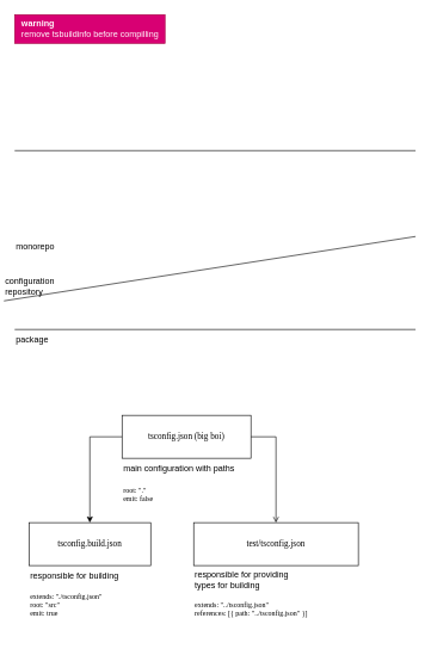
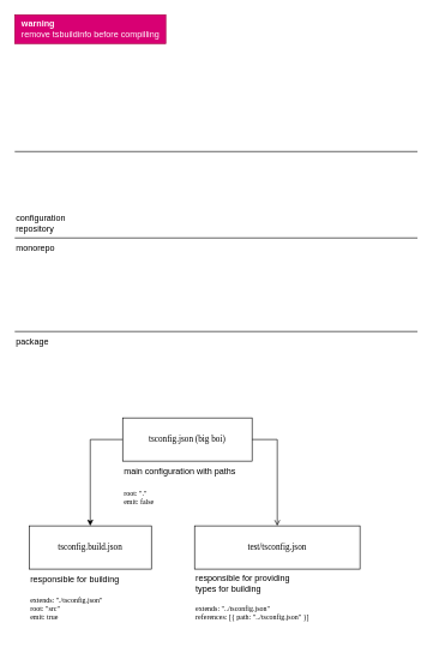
  <mxCell id="0" />
  <mxCell id="1" parent="0" />
  <mxCell id="2" value="" style="endArrow=none;html=1;rounded=0;exitX=0;exitY=1;exitDx=0;exitDy=0;exitPerimeter=0;movable=1;resizable=1;rotatable=1;deletable=1;editable=1;locked=0;connectable=1;" parent="1" source="3" edge="1"><mxGeometry width="50" height="50" relative="1" as="geometry"><mxPoint x="30" y="330" as="sourcePoint" /><mxPoint x="580" y="330" as="targetPoint" /></mxGeometry></mxCell>
- <mxCell id="3" value="configuration&lt;br&gt;repository" style="text;html=1;align=left;verticalAlign=middle;resizable=1;points=[];autosize=1;strokeColor=none;fillColor=none;movable=1;rotatable=1;deletable=1;editable=1;locked=0;connectable=1;" parent="1" vertex="1"><mxGeometry x="5" y="380" width="90" height="40" as="geometry" /></mxCell>
+ <mxCell id="3" value="configuration&lt;br&gt;repository" style="text;html=1;align=left;verticalAlign=middle;resizable=1;points=[];autosize=1;strokeColor=none;fillColor=none;movable=1;rotatable=1;deletable=1;editable=1;locked=0;connectable=1;" parent="1" vertex="1"><mxGeometry y="290" width="90" height="40" as="geometry" x="20" /></mxCell>
  <mxCell id="4" value="monorepo" style="text;html=1;align=left;verticalAlign=middle;resizable=1;points=[];autosize=1;strokeColor=none;fillColor=none;movable=1;rotatable=1;deletable=1;editable=1;locked=0;connectable=1;" parent="1" vertex="1"><mxGeometry y="330" width="80" height="30" as="geometry" x="20" /></mxCell>
  <mxCell id="5" value="" style="endArrow=none;html=1;rounded=0;exitX=0;exitY=1;exitDx=0;exitDy=0;exitPerimeter=0;movable=1;resizable=1;rotatable=1;deletable=1;editable=1;locked=0;connectable=1;" parent="1" edge="1"><mxGeometry width="50" height="50" relative="1" as="geometry"><mxPoint y="460" as="sourcePoint" x="20" /><mxPoint x="580" y="460" as="targetPoint" /></mxGeometry></mxCell>
  <mxCell id="6" value="package" style="text;html=1;align=left;verticalAlign=middle;resizable=0;points=[];autosize=1;strokeColor=none;fillColor=none;" parent="1" vertex="1"><mxGeometry y="460" width="70" height="30" as="geometry" x="20" /></mxCell>
  <mxCell id="7" value="&lt;div style=&quot;text-align: left;&quot;&gt;&lt;b style=&quot;background-color: initial;&quot;&gt;warning&lt;/b&gt;&lt;/div&gt;&lt;div style=&quot;text-align: left;&quot;&gt;&lt;span style=&quot;background-color: initial;&quot;&gt;remove tsbuildinfo before compilling&lt;/span&gt;&lt;/div&gt;" style="text;html=1;align=center;verticalAlign=middle;resizable=0;points=[];autosize=1;strokeColor=#A50040;fillColor=#d80073;fontColor=#ffffff;" parent="1" vertex="1"><mxGeometry y="20" width="210" height="40" as="geometry" x="20" /></mxCell>
  <mxCell id="8" value="" style="endArrow=none;html=1;rounded=0;exitX=0;exitY=1;exitDx=0;exitDy=0;exitPerimeter=0;movable=1;resizable=1;rotatable=1;deletable=1;editable=1;locked=0;connectable=1;" parent="1" edge="1"><mxGeometry width="50" height="50" relative="1" as="geometry"><mxPoint y="210" as="sourcePoint" x="20" /><mxPoint x="580" y="210" as="targetPoint" /></mxGeometry></mxCell>
  <mxCell id="9" value="" style="group" parent="1" vertex="1" connectable="0"><mxGeometry x="40" y="730" width="180" height="130" as="geometry" /></mxCell>
  <mxCell id="10" value="tsconfig.build.json" style="whiteSpace=wrap;html=1;fontFamily=Lucida Console;" parent="9" vertex="1"><mxGeometry width="170" height="60" as="geometry" /></mxCell>
  <mxCell id="11" value="responsible for building" style="text;html=1;align=left;verticalAlign=middle;resizable=0;points=[];autosize=1;strokeColor=none;fillColor=none;" parent="9" vertex="1"><mxGeometry y="60" width="150" height="30" as="geometry" /></mxCell>
  <mxCell id="12" value="&lt;font face=&quot;Lucida Console&quot; style=&quot;font-size: 10px;&quot;&gt;extends: &quot;./tsconfig.json&quot;&lt;br style=&quot;font-size: 10px;&quot;&gt;root: &quot;src&quot;&lt;br style=&quot;font-size: 10px;&quot;&gt;emit: true&lt;br style=&quot;font-size: 10px;&quot;&gt;&lt;/font&gt;" style="text;html=1;align=left;verticalAlign=middle;resizable=0;points=[];autosize=1;strokeColor=none;fillColor=none;fontSize=10;" parent="9" vertex="1"><mxGeometry y="90" width="180" height="50" as="geometry" /></mxCell>
  <mxCell id="13" value="" style="group" parent="1" vertex="1" connectable="0"><mxGeometry x="170" y="580" width="180" height="125" as="geometry" /></mxCell>
  <mxCell id="14" value="tsconfig.json (big boi)" style="whiteSpace=wrap;html=1;fontFamily=Lucida Console;" parent="13" vertex="1"><mxGeometry width="180" height="60" as="geometry" /></mxCell>
  <mxCell id="15" value="&lt;font face=&quot;Lucida Console&quot; style=&quot;font-size: 10px;&quot;&gt;root: &quot;.&quot;&lt;br style=&quot;&quot;&gt;emit: false&lt;br style=&quot;font-size: 8px;&quot;&gt;&lt;/font&gt;" style="text;html=1;align=left;verticalAlign=middle;resizable=0;points=[];autosize=1;strokeColor=none;fillColor=none;fontSize=8;" parent="13" vertex="1"><mxGeometry y="90" width="90" height="40" as="geometry" /></mxCell>
  <mxCell id="16" value="main configuration with paths&lt;br&gt;" style="text;html=1;align=left;verticalAlign=middle;resizable=0;points=[];autosize=1;strokeColor=none;fillColor=none;" parent="13" vertex="1"><mxGeometry y="60" width="180" height="30" as="geometry" /></mxCell>
  <mxCell id="17" value="" style="group" parent="1" vertex="1" connectable="0"><mxGeometry x="270" y="730" width="280" height="155" as="geometry" /></mxCell>
  <mxCell id="18" value="test/tsconfig.json" style="whiteSpace=wrap;html=1;fontFamily=Lucida Console;" parent="17" vertex="1"><mxGeometry width="230" height="60" as="geometry" /></mxCell>
  <mxCell id="19" value="responsible for providing&lt;br&gt;types for building" style="text;html=1;align=left;verticalAlign=middle;resizable=0;points=[];autosize=1;strokeColor=none;fillColor=none;" parent="17" vertex="1"><mxGeometry y="60" width="150" height="40" as="geometry" /></mxCell>
  <mxCell id="20" value="&lt;font face=&quot;Lucida Console&quot; style=&quot;font-size: 10px;&quot;&gt;extends: &quot;../tsconfig.json&quot;&lt;br&gt;references: [{ path: &quot;../tsconfig.json&quot; }]&lt;br style=&quot;font-size: 8px;&quot;&gt;&lt;/font&gt;" style="text;html=1;align=left;verticalAlign=middle;resizable=0;points=[];autosize=1;strokeColor=none;fillColor=none;fontSize=8;" parent="17" vertex="1"><mxGeometry y="100" width="280" height="40" as="geometry" /></mxCell>
  <mxCell id="21" style="edgeStyle=orthogonalEdgeStyle;rounded=0;orthogonalLoop=1;jettySize=auto;html=1;endArrow=open;" parent="1" source="14" target="18" edge="1"><mxGeometry relative="1" as="geometry"><Array as="points"><mxPoint x="385" y="610" /></Array></mxGeometry></mxCell>
  <mxCell id="22" style="edgeStyle=orthogonalEdgeStyle;rounded=0;orthogonalLoop=1;jettySize=auto;html=1;entryX=0.5;entryY=0;entryDx=0;entryDy=0;" parent="1" source="14" target="10" edge="1"><mxGeometry relative="1" as="geometry"><Array as="points"><mxPoint x="125" y="610" /></Array></mxGeometry></mxCell>
